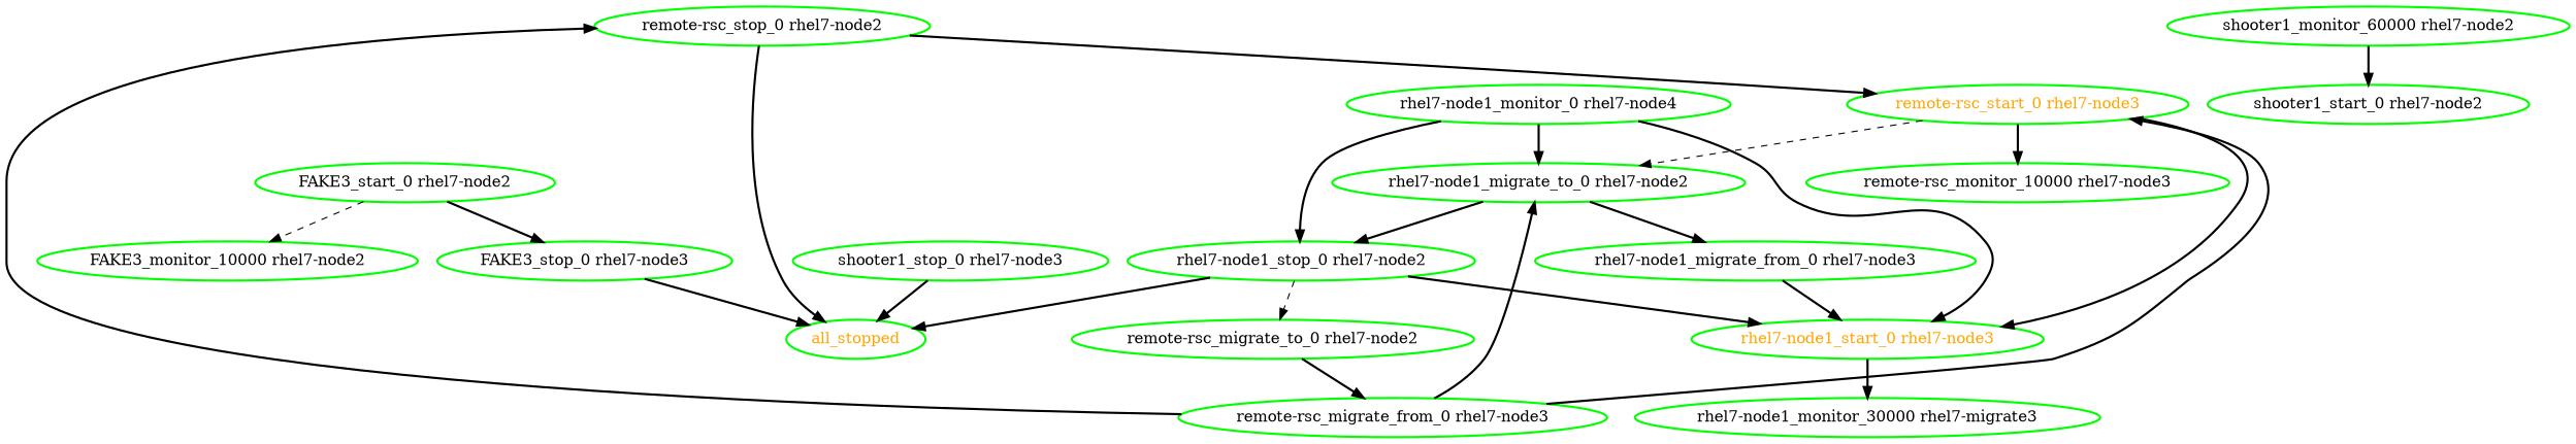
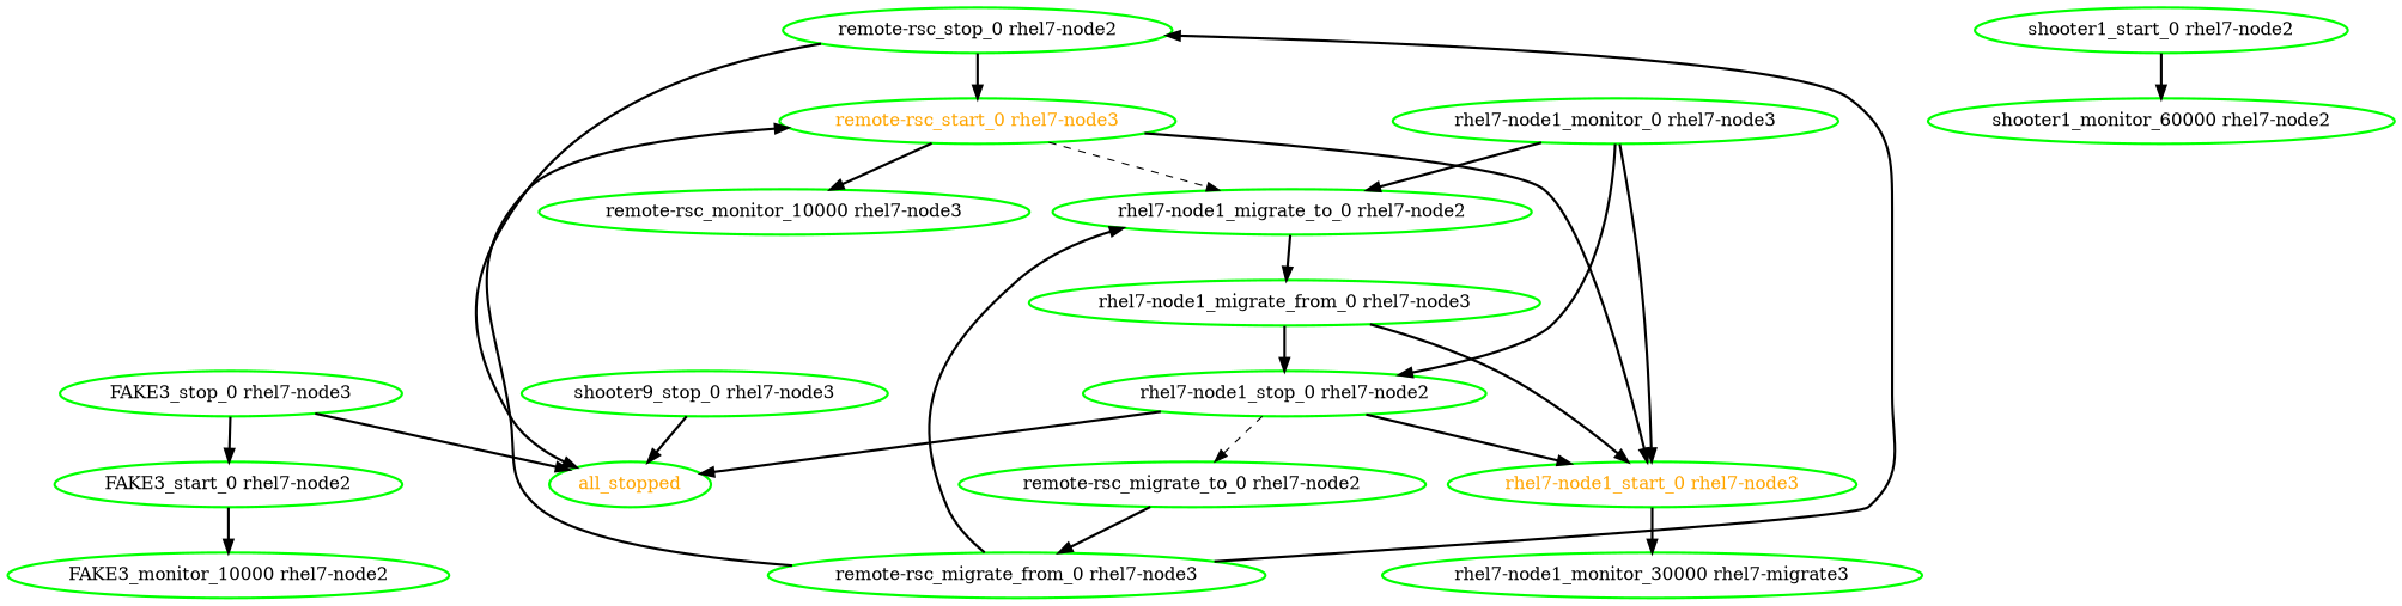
  digraph {
    node [color=green fontcolor=black style=bold]
    edge [style=bold]
    "FAKE3_start_0 rhel7-node2"
    "FAKE3_monitor_10000 rhel7-node2"
    "FAKE3_stop_0 rhel7-node3"
    all_stopped [fontcolor=orange]
    "remote-rsc_start_0 rhel7-node3" [fontcolor=orange]
    "remote-rsc_migrate_from_0 rhel7-node3"
    "remote-rsc_stop_0 rhel7-node2"
    "rhel7-node1_migrate_to_0 rhel7-node2"
    "remote-rsc_monitor_10000 rhel7-node3"
    "rhel7-node1_start_0 rhel7-node3" [fontcolor=orange]
    "rhel7-node1_migrate_from_0 rhel7-node3"
    n12 [label="rhel7-node1_monitor_30000 rhel7-migrate3"]
    "rhel7-node1_stop_0 rhel7-node2"
    "remote-rsc_migrate_to_0 rhel7-node2"
-   "rhel7-node1_monitor_0 rhel7-node3" [label="rhel7-node1_monitor_0 rhel7-node4"]
+   "rhel7-node1_monitor_0 rhel7-node3"
    "shooter1_start_0 rhel7-node2"
    "shooter1_monitor_60000 rhel7-node2"
-   "shooter1_stop_0 rhel7-node3"
-   "FAKE3_start_0 rhel7-node2" -> "FAKE3_monitor_10000 rhel7-node2" [style=dashed]
-   "FAKE3_start_0 rhel7-node2" -> "FAKE3_stop_0 rhel7-node3"
+   "shooter1_stop_0 rhel7-node3" [label="shooter9_stop_0 rhel7-node3"]
+   "FAKE3_start_0 rhel7-node2" -> "FAKE3_monitor_10000 rhel7-node2"
+   "FAKE3_stop_0 rhel7-node3" -> "FAKE3_start_0 rhel7-node2"
    "FAKE3_stop_0 rhel7-node3" -> all_stopped
    "remote-rsc_start_0 rhel7-node3" -> "rhel7-node1_migrate_to_0 rhel7-node2" [style=dashed]
    "remote-rsc_start_0 rhel7-node3" -> "remote-rsc_monitor_10000 rhel7-node3"
    "remote-rsc_start_0 rhel7-node3" -> "rhel7-node1_start_0 rhel7-node3"
    "remote-rsc_migrate_from_0 rhel7-node3" -> "remote-rsc_start_0 rhel7-node3"
    "remote-rsc_migrate_from_0 rhel7-node3" -> "remote-rsc_stop_0 rhel7-node2"
    "remote-rsc_migrate_from_0 rhel7-node3" -> "rhel7-node1_migrate_to_0 rhel7-node2"
    "remote-rsc_stop_0 rhel7-node2" -> all_stopped
    "remote-rsc_stop_0 rhel7-node2" -> "remote-rsc_start_0 rhel7-node3"
    "rhel7-node1_migrate_to_0 rhel7-node2" -> "rhel7-node1_migrate_from_0 rhel7-node3"
    "rhel7-node1_start_0 rhel7-node3" -> n12
    "rhel7-node1_migrate_from_0 rhel7-node3" -> "rhel7-node1_start_0 rhel7-node3"
-   "rhel7-node1_migrate_to_0 rhel7-node2" -> "rhel7-node1_stop_0 rhel7-node2"
+   "rhel7-node1_migrate_from_0 rhel7-node3" -> "rhel7-node1_stop_0 rhel7-node2"
    "rhel7-node1_stop_0 rhel7-node2" -> all_stopped
    "rhel7-node1_stop_0 rhel7-node2" -> "rhel7-node1_start_0 rhel7-node3"
    "rhel7-node1_stop_0 rhel7-node2" -> "remote-rsc_migrate_to_0 rhel7-node2" [style=dashed]
    "remote-rsc_migrate_to_0 rhel7-node2" -> "remote-rsc_migrate_from_0 rhel7-node3"
    "rhel7-node1_monitor_0 rhel7-node3" -> "rhel7-node1_migrate_to_0 rhel7-node2"
    "rhel7-node1_monitor_0 rhel7-node3" -> "rhel7-node1_start_0 rhel7-node3"
    "rhel7-node1_monitor_0 rhel7-node3" -> "rhel7-node1_stop_0 rhel7-node2"
-   "shooter1_monitor_60000 rhel7-node2" -> "shooter1_start_0 rhel7-node2"
+   "shooter1_start_0 rhel7-node2" -> "shooter1_monitor_60000 rhel7-node2"
    "shooter1_stop_0 rhel7-node3" -> all_stopped
  }
